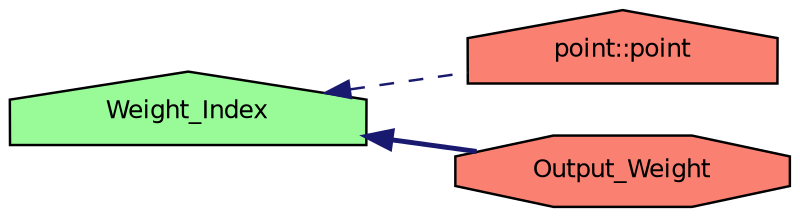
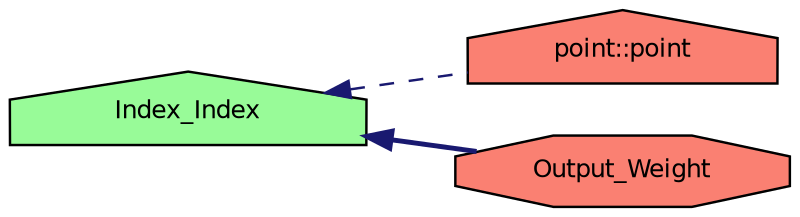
  digraph {
    rankdir=LR
    node [color=black fillcolor=salmon fontname=Helvetica fontsize=10 shape=house style=filled]
    edge [color=midnightblue dir=back fontname=Helvetica fontsize=10 labelfontname=Helvetica labelfontsize=10]
-   n1 [fillcolor=palegreen fontcolor=black height=0.2 label=Weight_Index width=0.4]
+   n1 [fillcolor=palegreen fontcolor=black height=0.2 label=Index_Index width=0.4]
    n2 [height=0.2 label="point::point" width=0.4]
    n3 [height=0.2 label=Output_Weight shape=octagon width=0.4]
    n1 -> n2 [style=dashed]
    n1 -> n3 [style=bold]
  }
